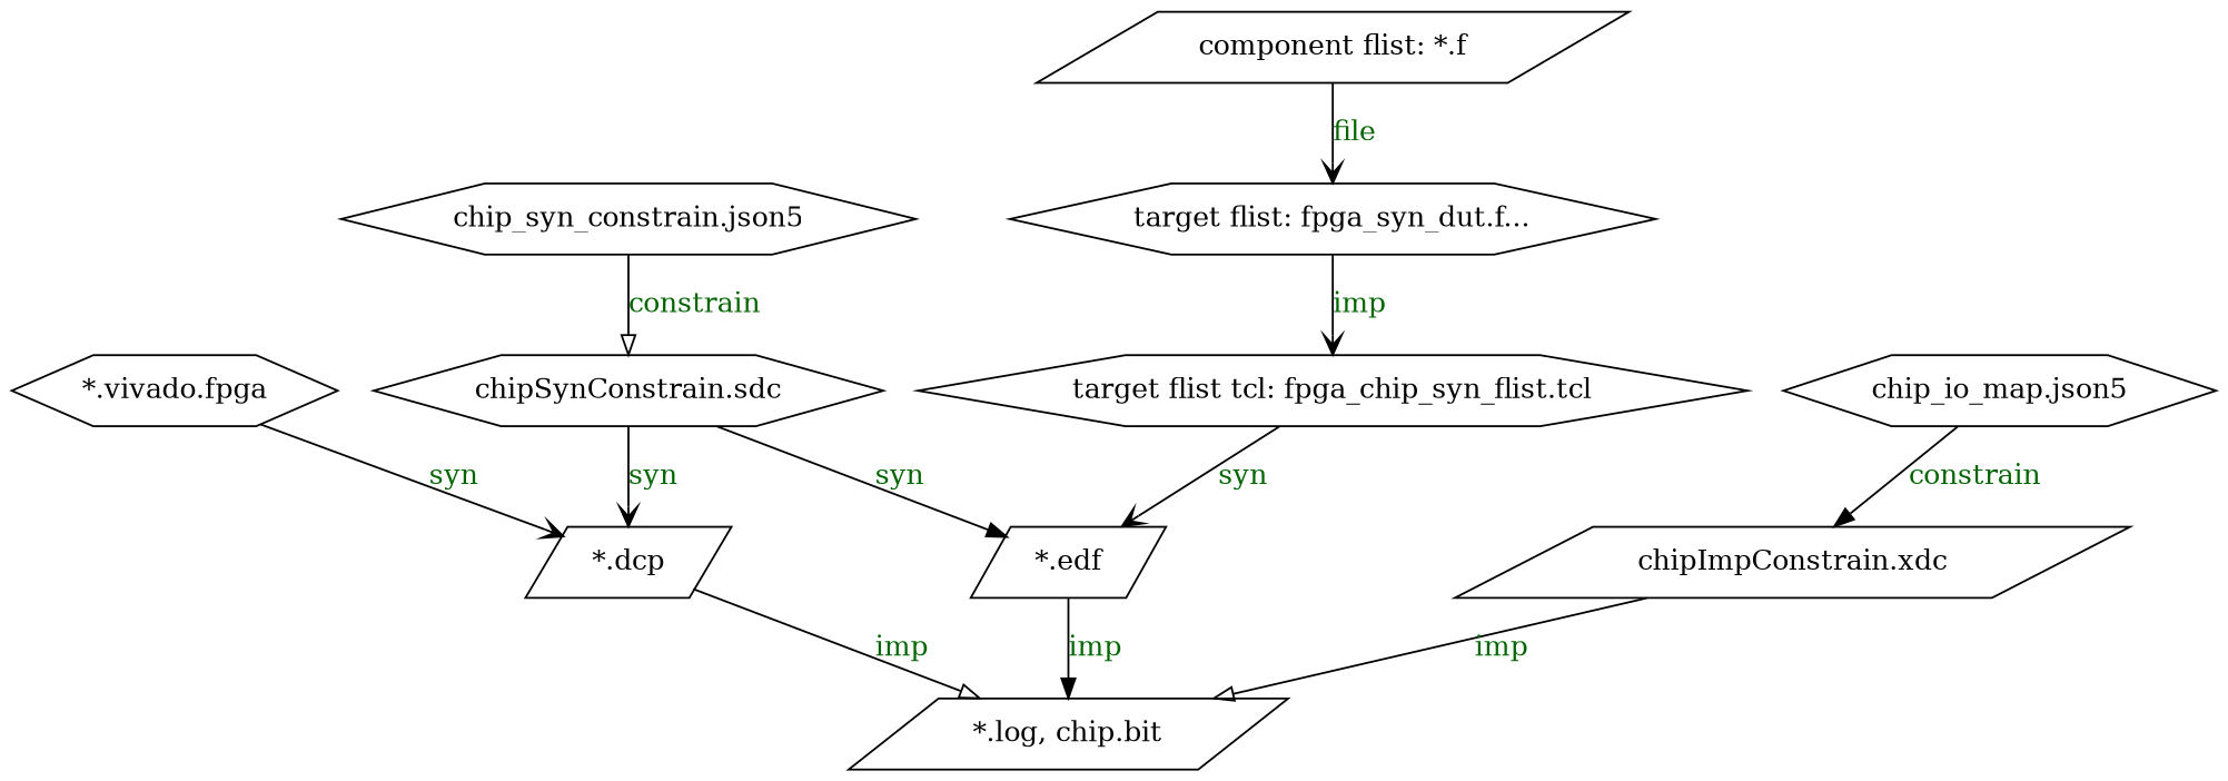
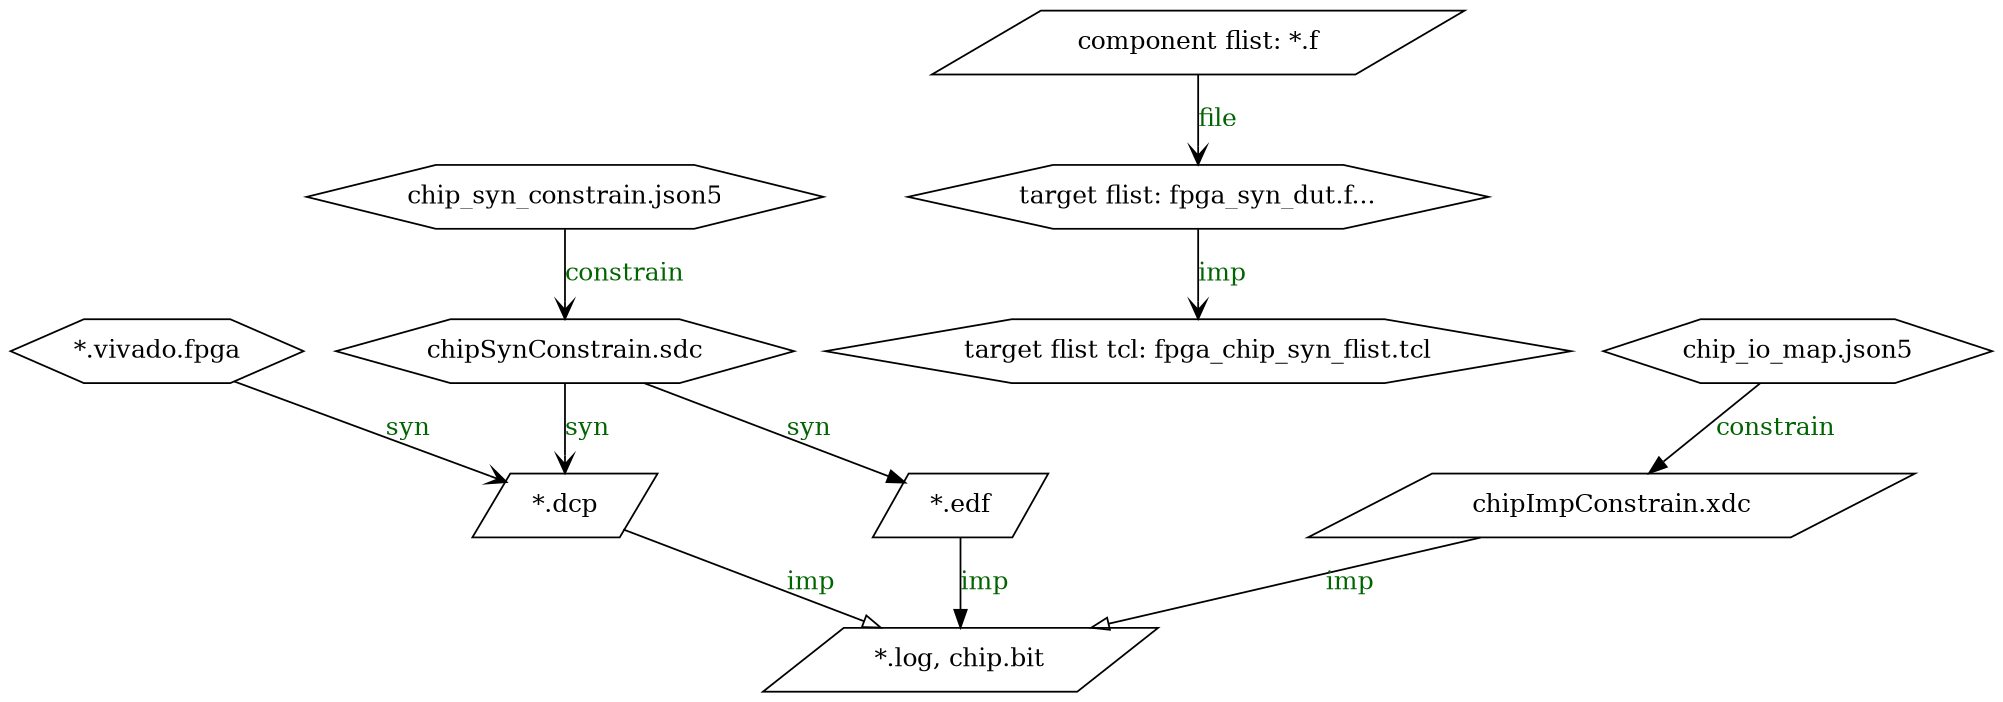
  digraph {
    node [shape=hexagon]
    edge [arrowhead=vee fontcolor=darkgreen]
    n1 [label="component flist: *.f" shape=parallelogram]
    n2 [label="target flist: fpga_syn_dut.f..."]
    n3 [label="target flist tcl: fpga_chip_syn_flist.tcl"]
    n4 [label="*.edf" shape=parallelogram]
    n5 [label="*.log, chip.bit" shape=parallelogram]
    n6 [label="*.dcp" shape=parallelogram]
    n7 [label="*.vivado.fpga"]
    n8 [label="chip_syn_constrain.json5"]
    n9 [label="chipSynConstrain.sdc"]
    n10 [label="chip_io_map.json5"]
    n11 [label="chipImpConstrain.xdc" shape=parallelogram]
    n1 -> n2 [label=file]
    n2 -> n3 [label=imp]
-   n3 -> n4 [label=syn]
    n4 -> n5 [arrowhead=normal label=imp]
    n6 -> n5 [arrowhead=onormal label=imp]
    n7 -> n6 [label=syn]
-   n8 -> n9 [arrowhead=onormal label=constrain]
+   n8 -> n9 [label=constrain]
    n9 -> n4 [arrowhead=normal label=syn]
    n9 -> n6 [label=syn]
    n10 -> n11 [arrowhead=normal label=constrain]
    n11 -> n5 [arrowhead=onormal label=imp]
  }
